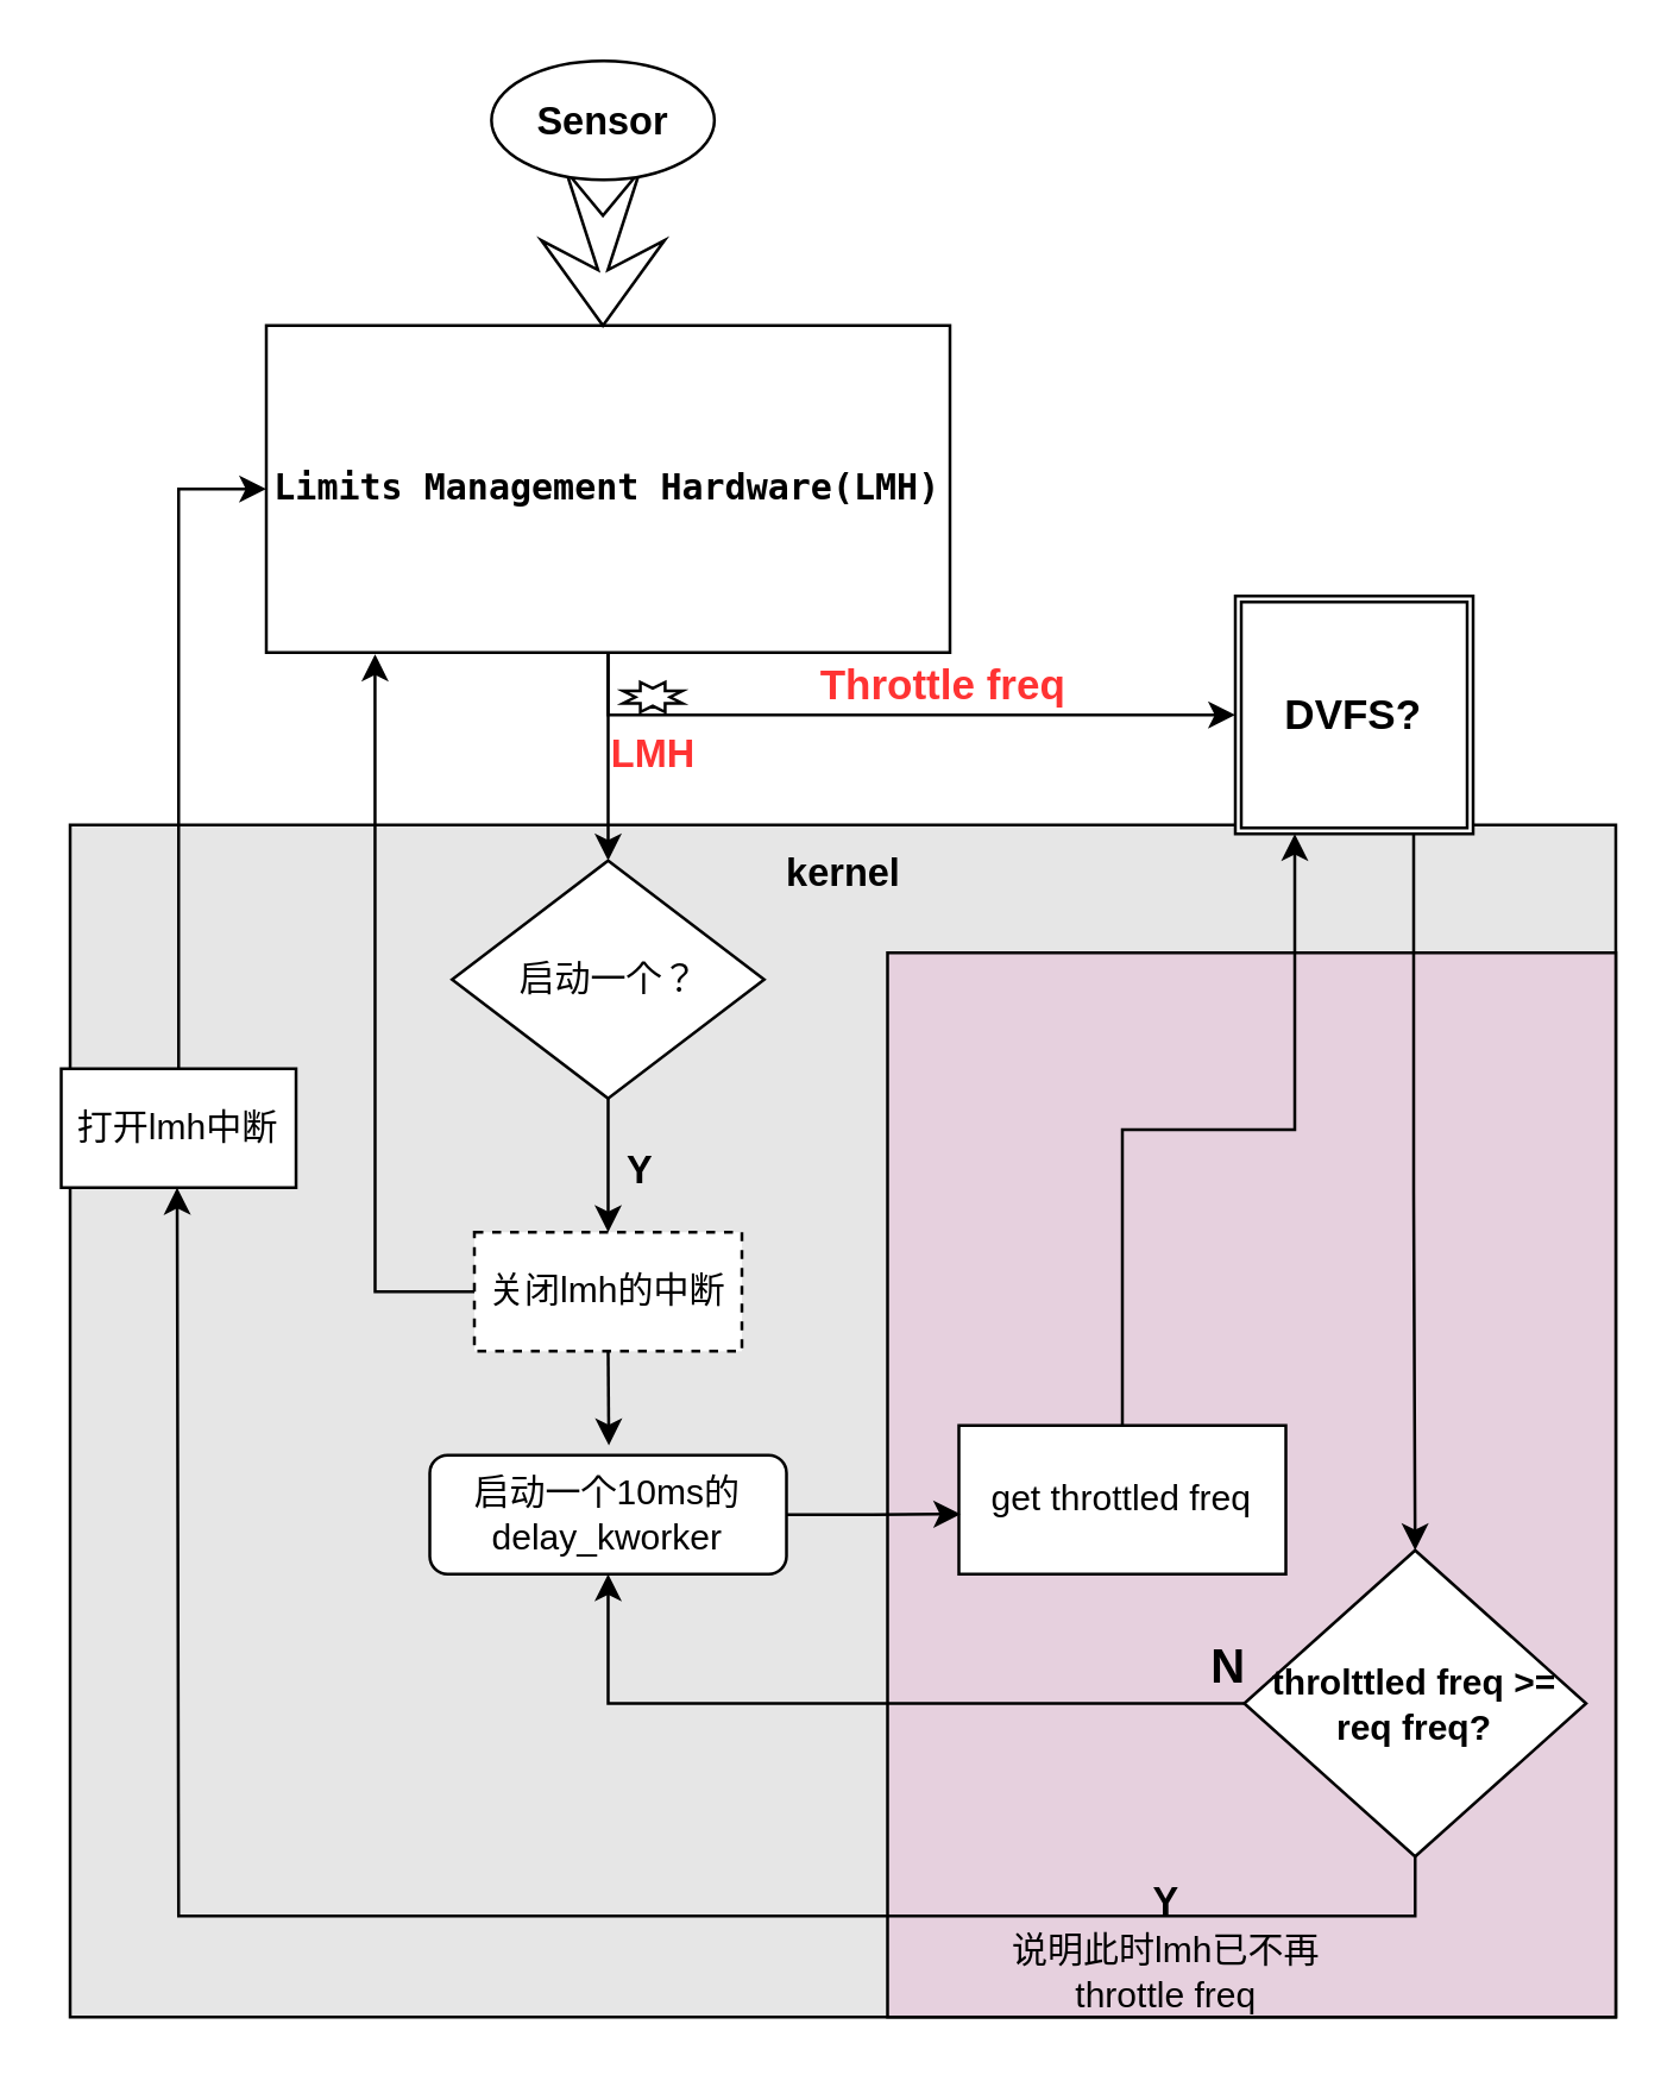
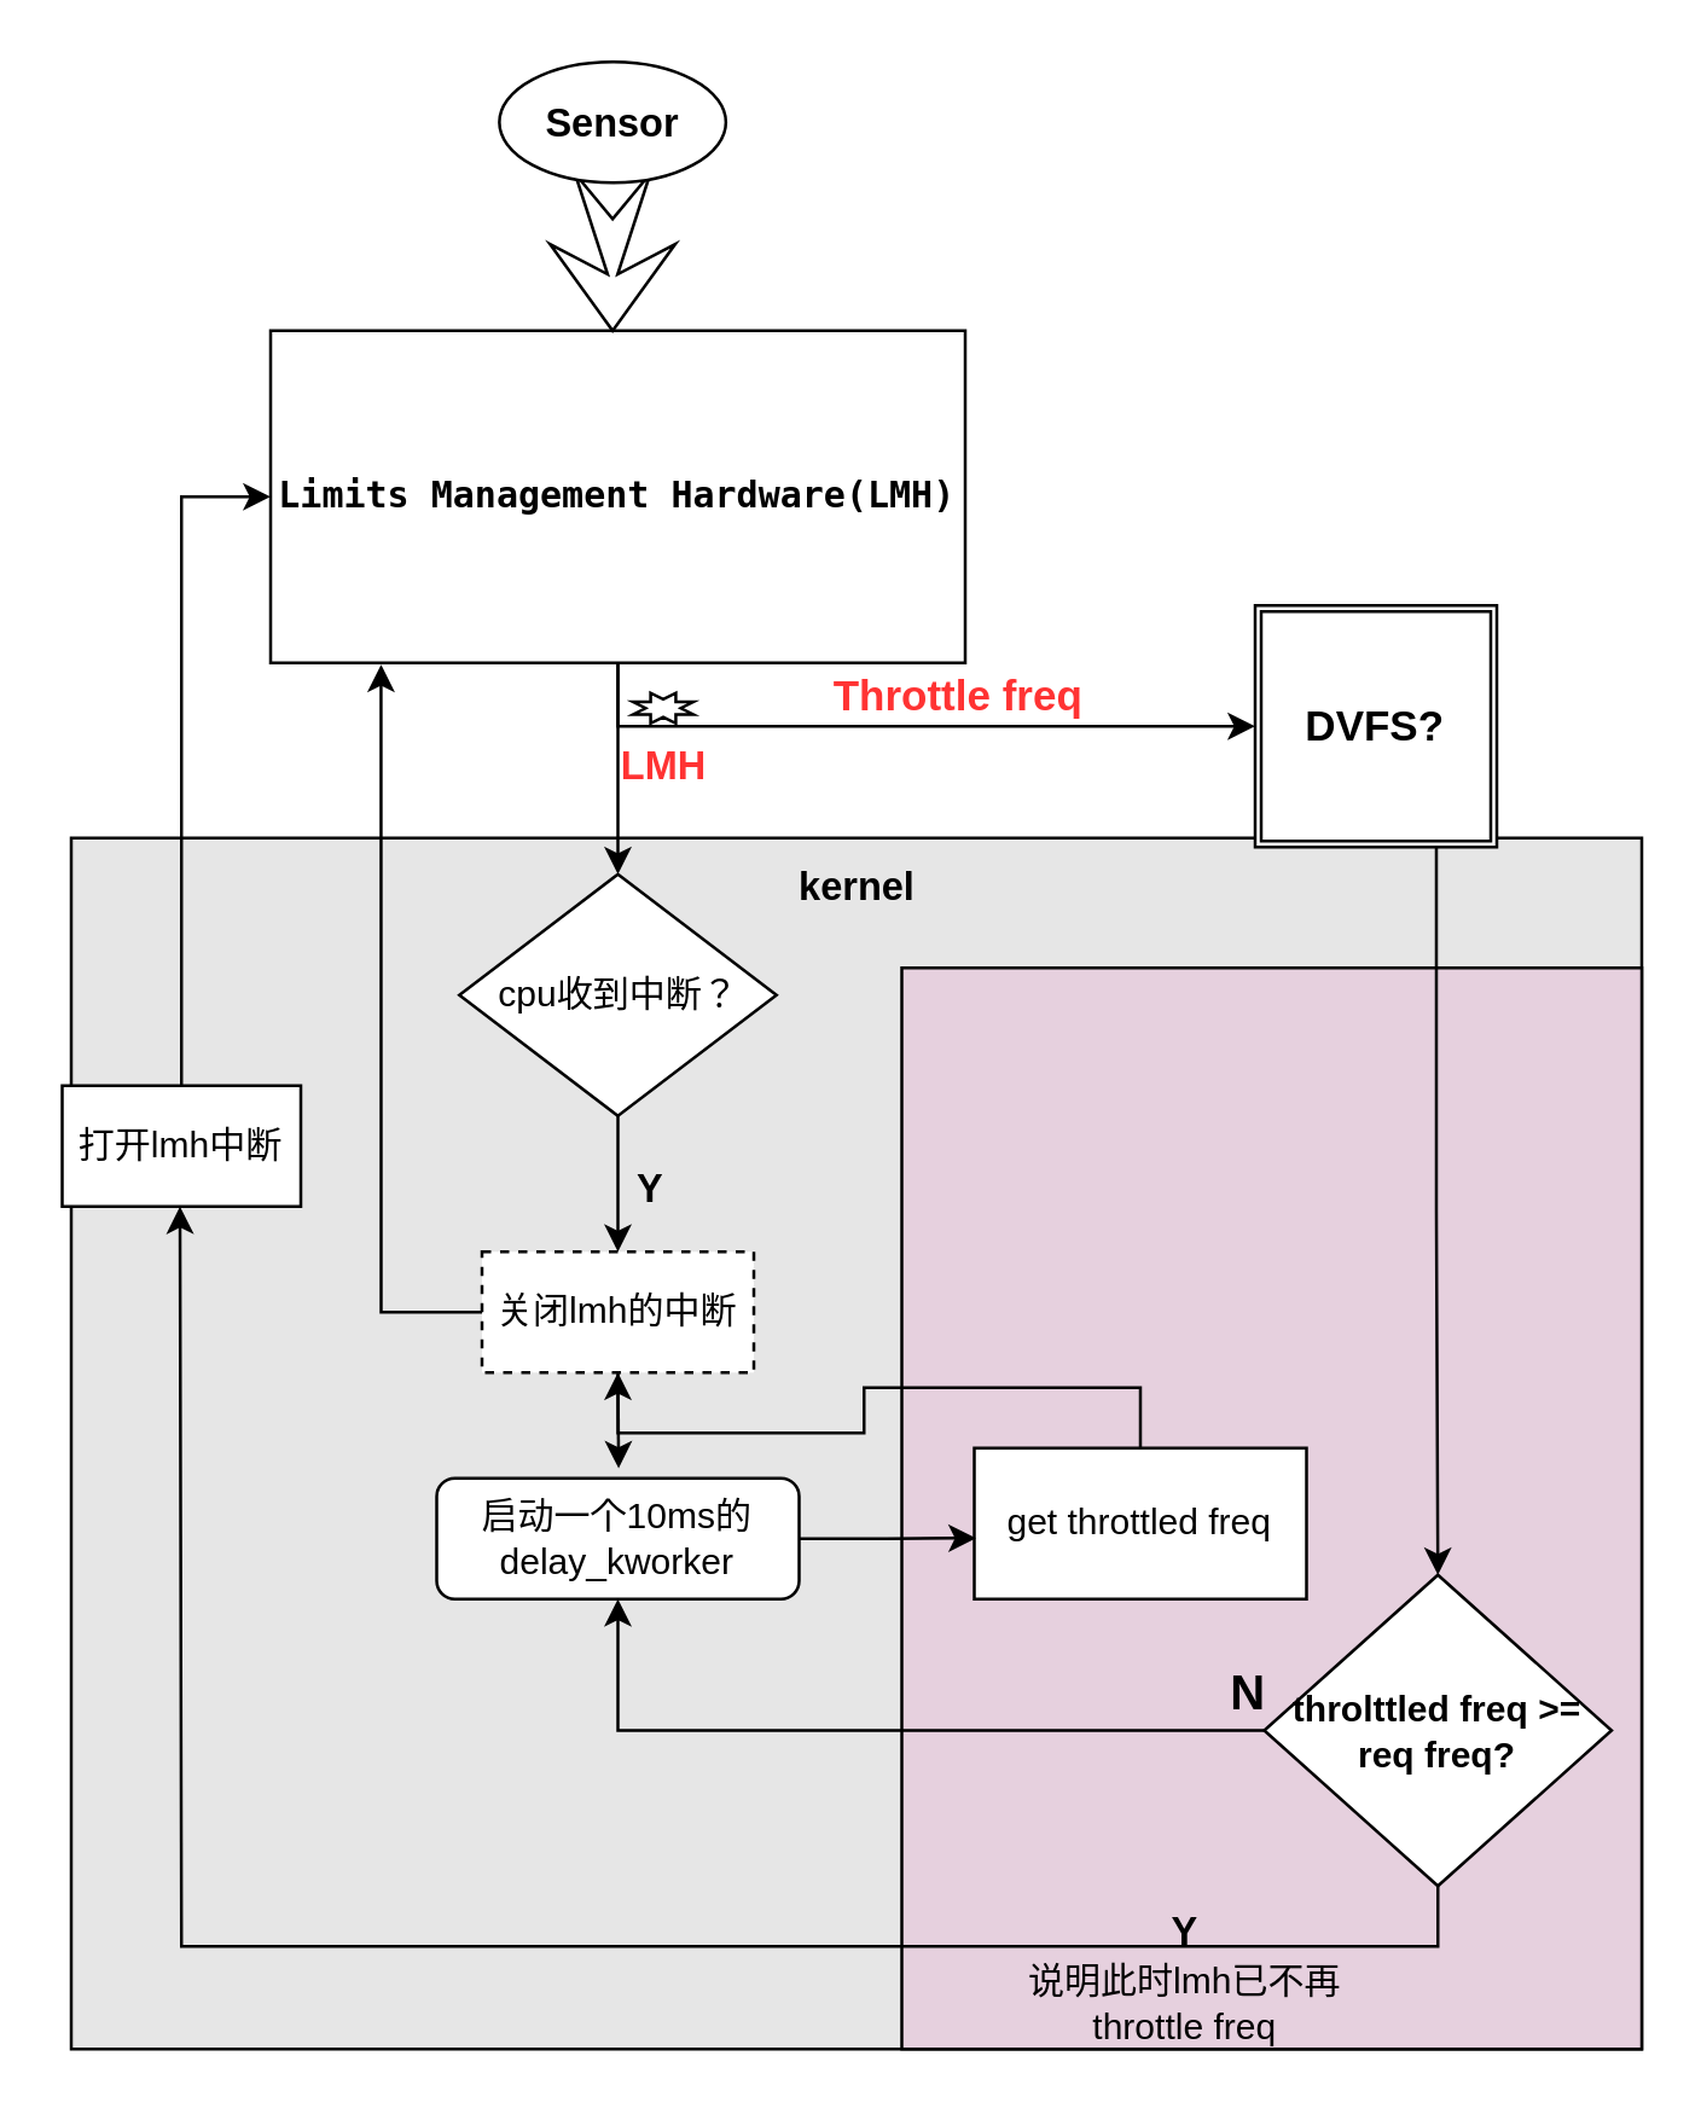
  <mxCell id="0" />
  <mxCell id="1" parent="0" />
  <mxCell id="2" value="" style="rounded=0;whiteSpace=wrap;html=1;fillColor=#E6E6E6;" vertex="1" parent="1"><mxGeometry x="23" y="277" width="520" height="401" as="geometry" /></mxCell>
  <mxCell id="3" value="" style="rounded=0;whiteSpace=wrap;html=1;fillColor=#E6D0DE;" vertex="1" parent="1"><mxGeometry x="298" y="320" width="245" height="358" as="geometry" /></mxCell>
  <mxCell id="4" style="edgeStyle=orthogonalEdgeStyle;rounded=0;orthogonalLoop=1;jettySize=auto;html=1;exitX=0.5;exitY=1;exitDx=0;exitDy=0;entryX=0.5;entryY=0;entryDx=0;entryDy=0;" edge="1" parent="1" source="6" target="13"><mxGeometry relative="1" as="geometry" /></mxCell>
  <mxCell id="5" style="edgeStyle=orthogonalEdgeStyle;rounded=0;orthogonalLoop=1;jettySize=auto;html=1;exitX=0.5;exitY=1;exitDx=0;exitDy=0;entryX=0;entryY=0.5;entryDx=0;entryDy=0;" edge="1" parent="1" source="6" target="11"><mxGeometry relative="1" as="geometry" /></mxCell>
  <mxCell id="6" value="&lt;pre style=&quot;overflow: visible; text-align: start; background-color: rgb(255, 255, 255);&quot;&gt;Limits Management Hardware(LMH)&lt;/pre&gt;" style="rounded=0;whiteSpace=wrap;html=1;strokeWidth=1;fontStyle=1" vertex="1" parent="1"><mxGeometry x="89" y="109" width="230" height="110" as="geometry" /></mxCell>
  <mxCell id="7" value="" style="html=1;shadow=0;dashed=0;align=center;verticalAlign=middle;shape=mxgraph.arrows2.stylisedArrow;dy=0.92;dx=18.67;notch=15;feather=0.4;direction=south;" vertex="1" parent="1"><mxGeometry x="181.5" y="57" width="41.5" height="52" as="geometry" /></mxCell>
  <mxCell id="8" value="Sensor" style="strokeWidth=1;html=1;shape=mxgraph.flowchart.start_1;whiteSpace=wrap;fontStyle=1;fontSize=13;" vertex="1" parent="1"><mxGeometry x="164.75" y="20" width="75" height="40" as="geometry" /></mxCell>
  <mxCell id="9" value="LMH" style="verticalLabelPosition=bottom;verticalAlign=top;html=1;shape=mxgraph.basic.8_point_star;fontStyle=1;fontSize=13;fontColor=#FF3333;" vertex="1" parent="1"><mxGeometry x="209" y="229" width="20" height="10" as="geometry" /></mxCell>
  <mxCell id="10" style="edgeStyle=orthogonalEdgeStyle;rounded=0;orthogonalLoop=1;jettySize=auto;html=1;exitX=0.75;exitY=1;exitDx=0;exitDy=0;entryX=0.5;entryY=0;entryDx=0;entryDy=0;" edge="1" parent="1" source="11" target="18"><mxGeometry relative="1" as="geometry" /></mxCell>
  <mxCell id="11" value="DVFS?" style="shape=ext;double=1;whiteSpace=wrap;html=1;aspect=fixed;fontStyle=1;fontSize=14;" vertex="1" parent="1"><mxGeometry x="415" y="200" width="80" height="80" as="geometry" /></mxCell>
  <mxCell id="12" style="edgeStyle=orthogonalEdgeStyle;rounded=0;orthogonalLoop=1;jettySize=auto;html=1;exitX=0.5;exitY=1;exitDx=0;exitDy=0;entryX=0.5;entryY=0;entryDx=0;entryDy=0;" edge="1" parent="1" source="13" target="21"><mxGeometry relative="1" as="geometry" /></mxCell>
- <mxCell id="13" value="启动一个？" style="rhombus;whiteSpace=wrap;html=1;" vertex="1" parent="1"><mxGeometry x="151.5" y="289" width="105" height="80" as="geometry" /></mxCell>
+ <mxCell id="13" value="cpu收到中断？" style="rhombus;whiteSpace=wrap;html=1;" vertex="1" parent="1"><mxGeometry x="151.5" y="289" width="105" height="80" as="geometry" /></mxCell>
  <mxCell id="14" value="Throttle freq" style="text;html=1;align=center;verticalAlign=middle;whiteSpace=wrap;rounded=0;fontStyle=1;fontColor=#FF3333;fontSize=14;" vertex="1" parent="1"><mxGeometry x="272" y="215" width="90" height="30" as="geometry" /></mxCell>
  <mxCell id="15" value="启动一个10ms的delay_kworker" style="whiteSpace=wrap;html=1;rounded=1;" vertex="1" parent="1"><mxGeometry x="144" y="489" width="120" height="40" as="geometry" /></mxCell>
  <mxCell id="16" style="edgeStyle=orthogonalEdgeStyle;rounded=0;orthogonalLoop=1;jettySize=auto;html=1;entryX=0.5;entryY=1;entryDx=0;entryDy=0;" edge="1" parent="1" source="18" target="15"><mxGeometry relative="1" as="geometry" /></mxCell>
  <mxCell id="17" style="edgeStyle=orthogonalEdgeStyle;rounded=0;orthogonalLoop=1;jettySize=auto;html=1;exitX=0.5;exitY=1;exitDx=0;exitDy=0;" edge="1" parent="1" source="18"><mxGeometry relative="1" as="geometry"><mxPoint x="59" y="399" as="targetPoint" /><mxPoint x="429" y="609" as="sourcePoint" /></mxGeometry></mxCell>
  <mxCell id="18" value="throlttled freq &amp;gt;= req freq?" style="rhombus;whiteSpace=wrap;html=1;fontStyle=1" vertex="1" parent="1"><mxGeometry x="418" y="521" width="115" height="103" as="geometry" /></mxCell>
- <mxCell id="19" style="edgeStyle=orthogonalEdgeStyle;rounded=0;orthogonalLoop=1;jettySize=auto;html=1;exitX=0.5;exitY=0;exitDx=0;exitDy=0;entryX=0.25;entryY=1;entryDx=0;entryDy=0;" edge="1" parent="1" source="20" target="11"><mxGeometry relative="1" as="geometry" /></mxCell>
+ <mxCell id="19" style="edgeStyle=orthogonalEdgeStyle;rounded=0;orthogonalLoop=1;jettySize=auto;html=1;exitX=0.5;exitY=0;exitDx=0;exitDy=0;" edge="1" parent="1" source="20" target="21"><mxGeometry relative="1" as="geometry" /></mxCell>
  <mxCell id="20" value="get throttled freq" style="rounded=0;whiteSpace=wrap;html=1;" vertex="1" parent="1"><mxGeometry x="322" y="479" width="110" height="50" as="geometry" /></mxCell>
  <mxCell id="21" value="关闭lmh的中断" style="rounded=0;whiteSpace=wrap;html=1;dashed=1;" vertex="1" parent="1"><mxGeometry x="159" y="414" width="90" height="40" as="geometry" /></mxCell>
  <mxCell id="22" value="N" style="text;html=1;align=center;verticalAlign=middle;whiteSpace=wrap;rounded=0;fontStyle=1;fontSize=16;" vertex="1" parent="1"><mxGeometry x="383" y="545" width="60" height="30" as="geometry" /></mxCell>
  <mxCell id="23" style="edgeStyle=orthogonalEdgeStyle;rounded=0;orthogonalLoop=1;jettySize=auto;html=1;exitX=0.5;exitY=1;exitDx=0;exitDy=0;entryX=0.502;entryY=-0.082;entryDx=0;entryDy=0;entryPerimeter=0;" edge="1" parent="1" source="21" target="15"><mxGeometry relative="1" as="geometry" /></mxCell>
  <mxCell id="24" style="edgeStyle=orthogonalEdgeStyle;rounded=0;orthogonalLoop=1;jettySize=auto;html=1;exitX=0.5;exitY=0;exitDx=0;exitDy=0;entryX=0;entryY=0.5;entryDx=0;entryDy=0;" edge="1" parent="1" source="25" target="6"><mxGeometry relative="1" as="geometry" /></mxCell>
  <mxCell id="25" value="打开lmh中断" style="rounded=0;whiteSpace=wrap;html=1;" vertex="1" parent="1"><mxGeometry x="20" y="359" width="79" height="40" as="geometry" /></mxCell>
  <mxCell id="26" value="Y&lt;div style=&quot;&quot;&gt;&lt;span style=&quot;font-weight: normal;&quot;&gt;&lt;font style=&quot;font-size: 12px;&quot;&gt;说明此时lmh已不再throttle freq&lt;/font&gt;&lt;/span&gt;&lt;/div&gt;" style="text;html=1;align=center;verticalAlign=middle;whiteSpace=wrap;rounded=0;fontStyle=1;fontSize=13;" vertex="1" parent="1"><mxGeometry x="327" y="640" width="130" height="30" as="geometry" /></mxCell>
  <mxCell id="27" style="edgeStyle=orthogonalEdgeStyle;rounded=0;orthogonalLoop=1;jettySize=auto;html=1;exitX=0;exitY=0.5;exitDx=0;exitDy=0;entryX=0.159;entryY=1.005;entryDx=0;entryDy=0;entryPerimeter=0;" edge="1" parent="1" source="21" target="6"><mxGeometry relative="1" as="geometry" /></mxCell>
  <mxCell id="28" value="Y" style="text;html=1;align=center;verticalAlign=middle;whiteSpace=wrap;rounded=0;fontSize=13;fontStyle=1" vertex="1" parent="1"><mxGeometry x="185" y="378" width="60" height="30" as="geometry" /></mxCell>
  <mxCell id="29" style="edgeStyle=orthogonalEdgeStyle;rounded=0;orthogonalLoop=1;jettySize=auto;html=1;exitX=1;exitY=0.5;exitDx=0;exitDy=0;entryX=0.005;entryY=0.596;entryDx=0;entryDy=0;entryPerimeter=0;" edge="1" parent="1" source="15" target="20"><mxGeometry relative="1" as="geometry" /></mxCell>
  <mxCell id="30" value="kernel" style="text;html=1;align=center;verticalAlign=middle;whiteSpace=wrap;rounded=0;fontStyle=1;fontSize=13;" vertex="1" parent="1"><mxGeometry x="234.5" y="277" width="97" height="31" as="geometry" /></mxCell>
